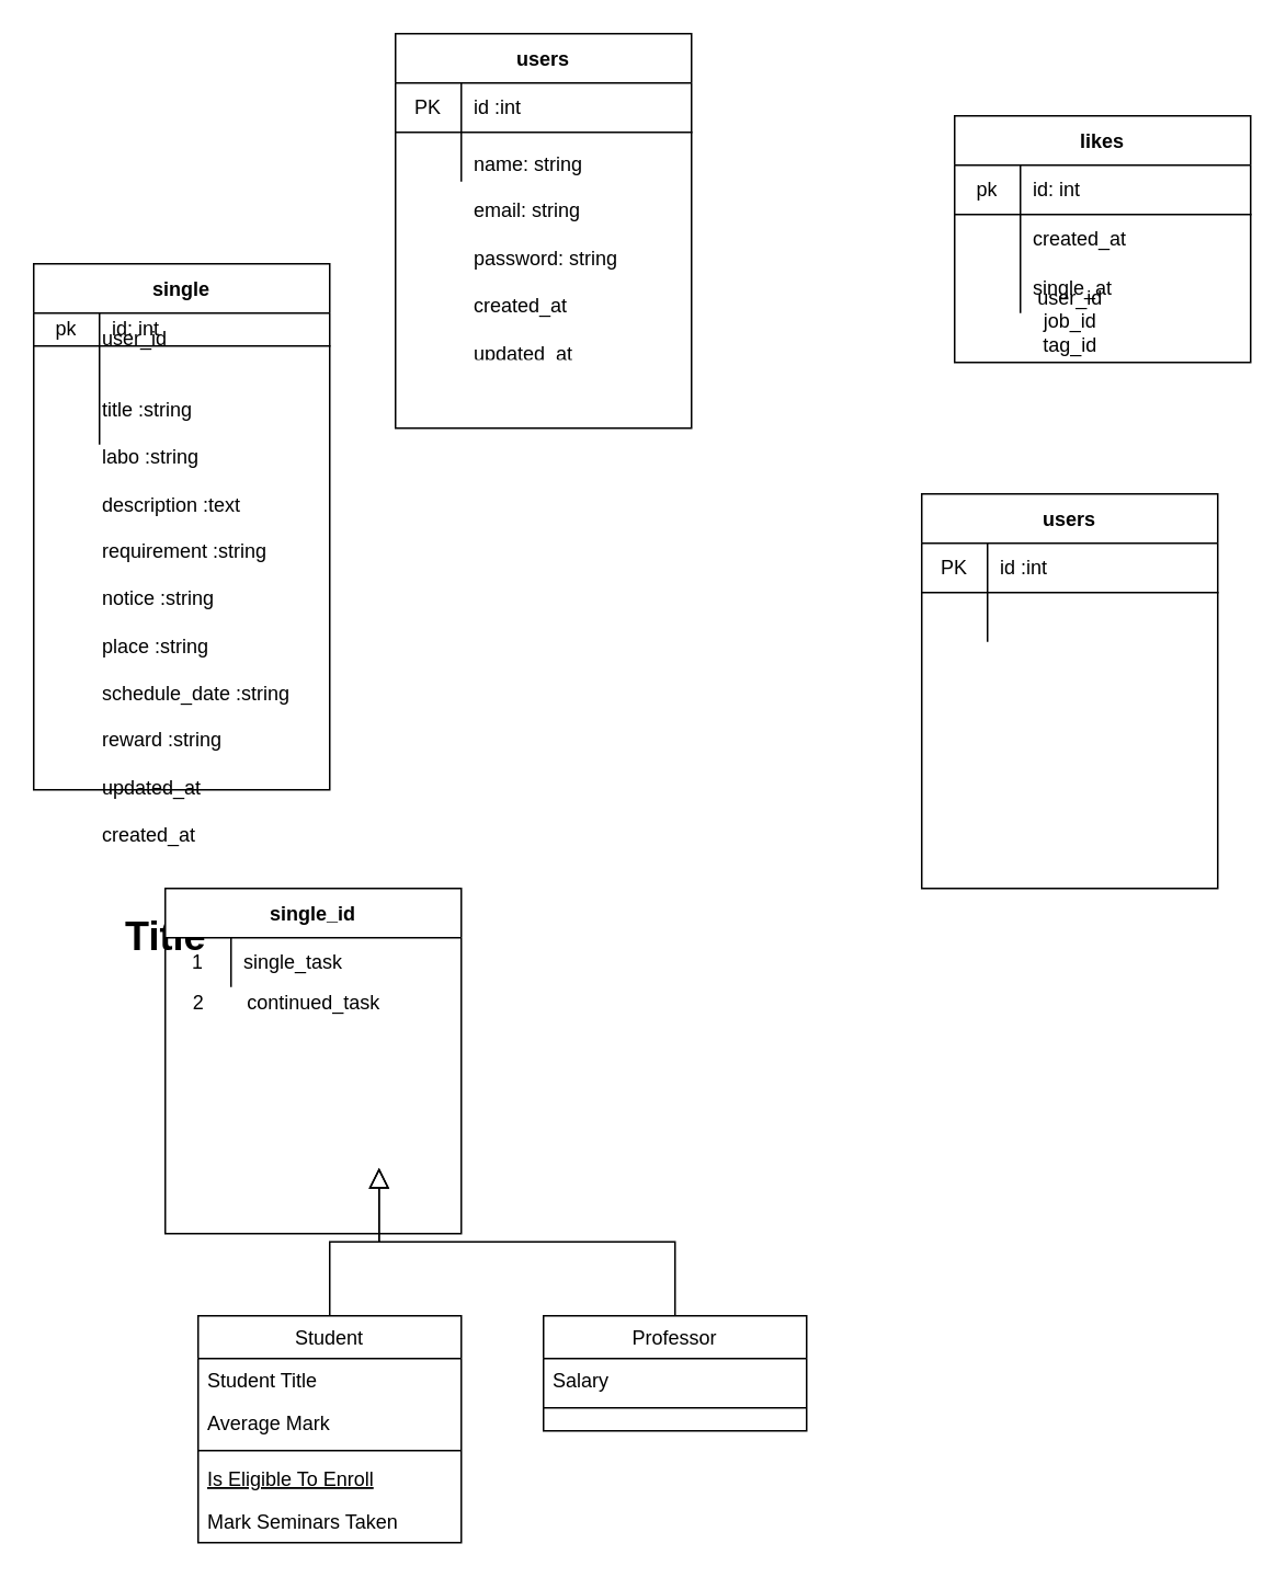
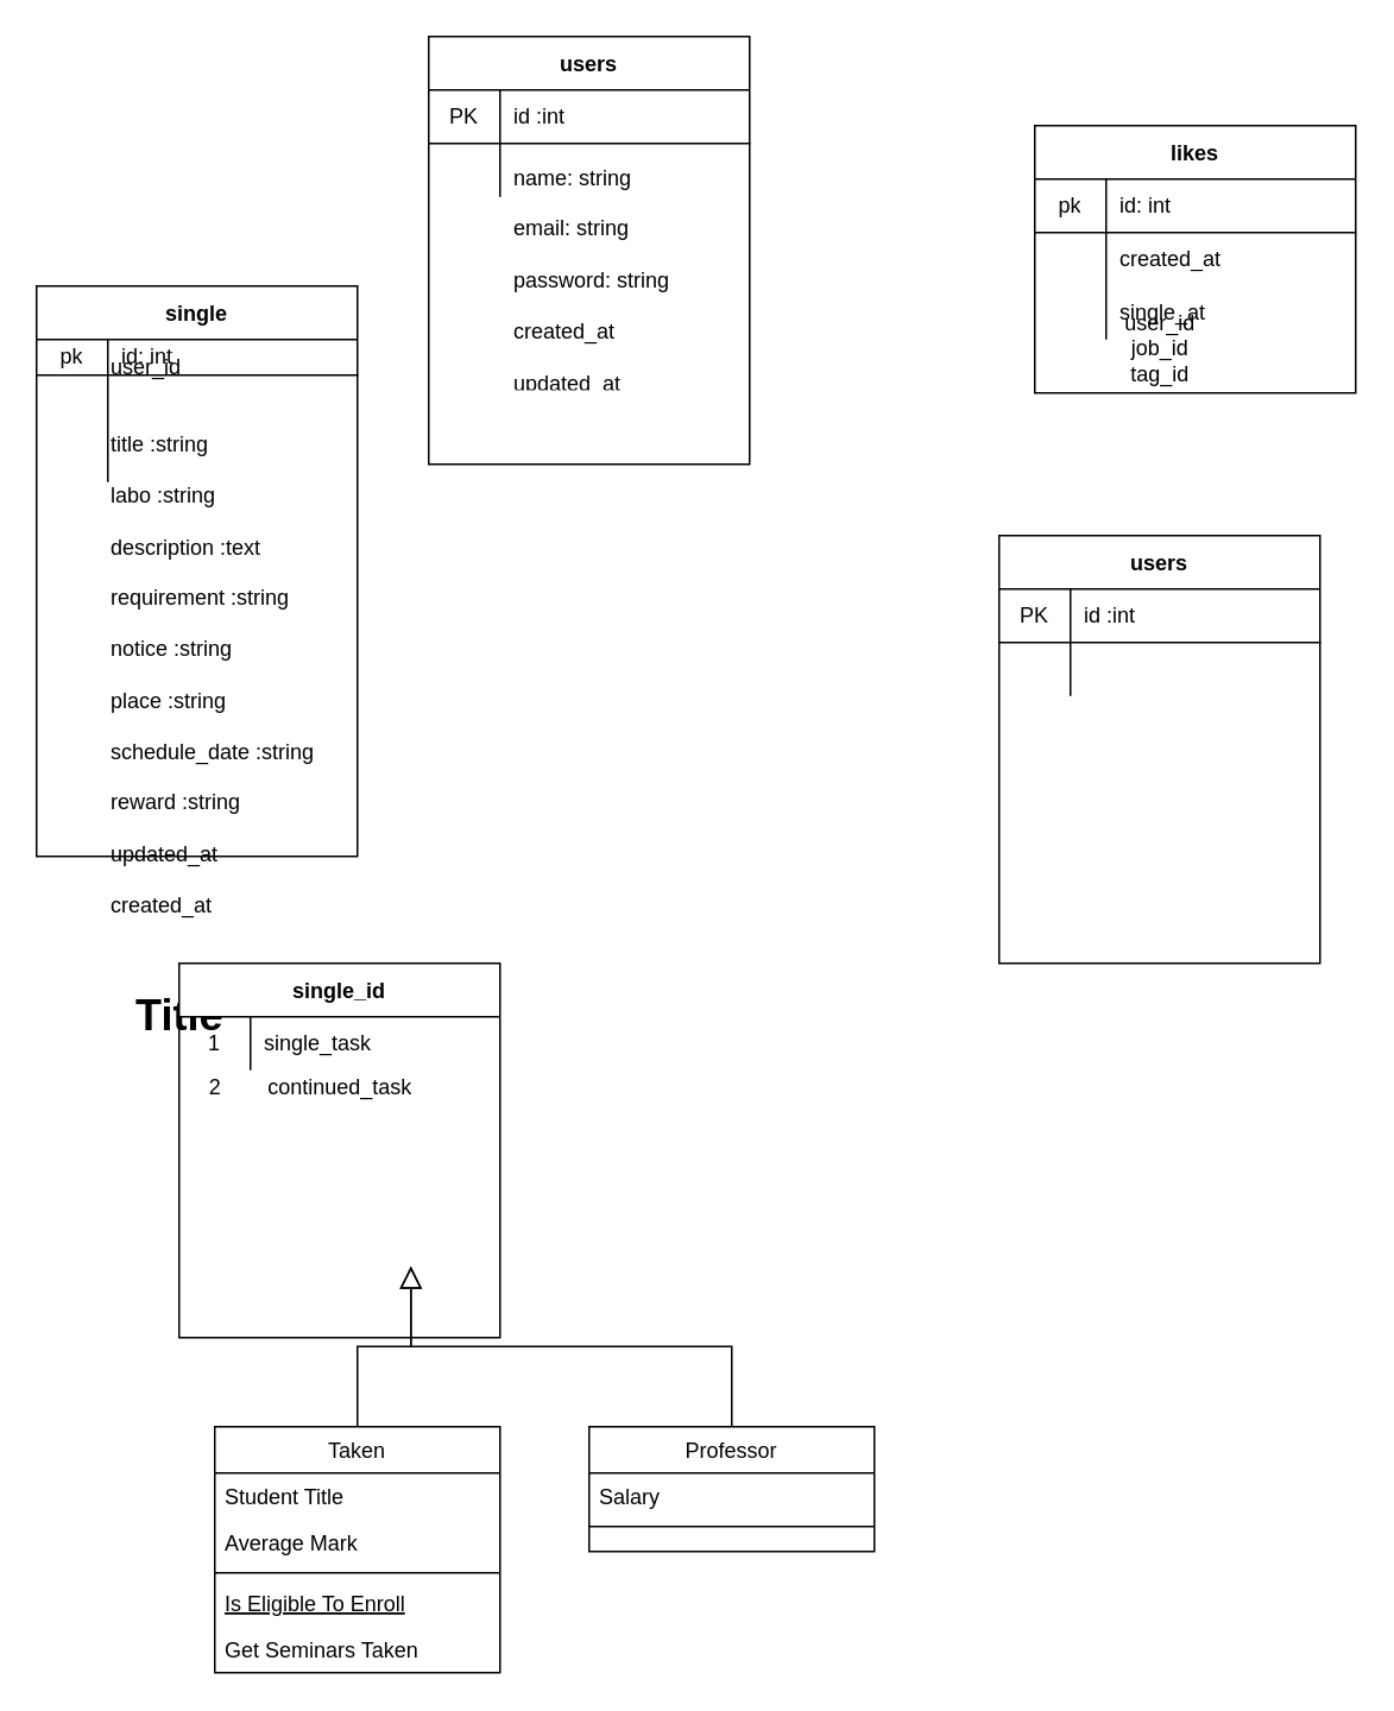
  <mxCell id="0" />
  <mxCell id="1" parent="0" />
- <mxCell id="2" value="Student" style="swimlane;fontStyle=0;align=center;verticalAlign=top;childLayout=stackLayout;horizontal=1;startSize=26;horizontalStack=0;resizeParent=1;resizeLast=0;collapsible=1;marginBottom=0;rounded=0;shadow=0;strokeWidth=1;" parent="1" vertex="1"><mxGeometry x="120" y="800" width="160" height="138" as="geometry"><mxRectangle x="130" y="380" width="160" height="26" as="alternateBounds" /></mxGeometry></mxCell>
+ <mxCell id="2" value="Taken" style="swimlane;fontStyle=0;align=center;verticalAlign=top;childLayout=stackLayout;horizontal=1;startSize=26;horizontalStack=0;resizeParent=1;resizeLast=0;collapsible=1;marginBottom=0;rounded=0;shadow=0;strokeWidth=1;" parent="1" vertex="1"><mxGeometry x="120" y="800" width="160" height="138" as="geometry"><mxRectangle x="130" y="380" width="160" height="26" as="alternateBounds" /></mxGeometry></mxCell>
  <mxCell id="3" value="Student Title" style="text;align=left;verticalAlign=top;spacingLeft=4;spacingRight=4;overflow=hidden;rotatable=0;points=[[0,0.5],[1,0.5]];portConstraint=eastwest;" parent="2" vertex="1"><mxGeometry y="26" width="160" height="26" as="geometry" /></mxCell>
  <mxCell id="4" value="Average Mark" style="text;align=left;verticalAlign=top;spacingLeft=4;spacingRight=4;overflow=hidden;rotatable=0;points=[[0,0.5],[1,0.5]];portConstraint=eastwest;rounded=0;shadow=0;html=0;" parent="2" vertex="1"><mxGeometry y="52" width="160" height="26" as="geometry" /></mxCell>
  <mxCell id="5" value="" style="line;html=1;strokeWidth=1;align=left;verticalAlign=middle;spacingTop=-1;spacingLeft=3;spacingRight=3;rotatable=0;labelPosition=right;points=[];portConstraint=eastwest;" parent="2" vertex="1"><mxGeometry y="78" width="160" height="8" as="geometry" /></mxCell>
  <mxCell id="6" value="Is Eligible To Enroll" style="text;align=left;verticalAlign=top;spacingLeft=4;spacingRight=4;overflow=hidden;rotatable=0;points=[[0,0.5],[1,0.5]];portConstraint=eastwest;fontStyle=4" parent="2" vertex="1"><mxGeometry y="86" width="160" height="26" as="geometry" /></mxCell>
- <mxCell id="7" value="Mark Seminars Taken" style="text;align=left;verticalAlign=top;spacingLeft=4;spacingRight=4;overflow=hidden;rotatable=0;points=[[0,0.5],[1,0.5]];portConstraint=eastwest;" parent="2" vertex="1"><mxGeometry y="112" width="160" height="26" as="geometry" /></mxCell>
+ <mxCell id="7" value="Get Seminars Taken" style="text;align=left;verticalAlign=top;spacingLeft=4;spacingRight=4;overflow=hidden;rotatable=0;points=[[0,0.5],[1,0.5]];portConstraint=eastwest;" parent="2" vertex="1"><mxGeometry y="112" width="160" height="26" as="geometry" /></mxCell>
  <mxCell id="8" value="" style="endArrow=block;endSize=10;endFill=0;shadow=0;strokeWidth=1;rounded=0;edgeStyle=elbowEdgeStyle;elbow=vertical;" parent="1" source="2" edge="1"><mxGeometry width="160" relative="1" as="geometry"><mxPoint x="200" y="643" as="sourcePoint" /><mxPoint x="230" y="710" as="targetPoint" /></mxGeometry></mxCell>
  <mxCell id="9" value="Professor" style="swimlane;fontStyle=0;align=center;verticalAlign=top;childLayout=stackLayout;horizontal=1;startSize=26;horizontalStack=0;resizeParent=1;resizeLast=0;collapsible=1;marginBottom=0;rounded=0;shadow=0;strokeWidth=1;" parent="1" vertex="1"><mxGeometry x="330" y="800" width="160" height="70" as="geometry"><mxRectangle x="340" y="380" width="170" height="26" as="alternateBounds" /></mxGeometry></mxCell>
  <mxCell id="10" value="Salary" style="text;align=left;verticalAlign=top;spacingLeft=4;spacingRight=4;overflow=hidden;rotatable=0;points=[[0,0.5],[1,0.5]];portConstraint=eastwest;" parent="9" vertex="1"><mxGeometry y="26" width="160" height="26" as="geometry" /></mxCell>
  <mxCell id="11" value="" style="line;html=1;strokeWidth=1;align=left;verticalAlign=middle;spacingTop=-1;spacingLeft=3;spacingRight=3;rotatable=0;labelPosition=right;points=[];portConstraint=eastwest;" parent="9" vertex="1"><mxGeometry y="52" width="160" height="8" as="geometry" /></mxCell>
  <mxCell id="12" value="" style="endArrow=block;endSize=10;endFill=0;shadow=0;strokeWidth=1;rounded=0;edgeStyle=elbowEdgeStyle;elbow=vertical;" parent="1" source="9" edge="1"><mxGeometry width="160" relative="1" as="geometry"><mxPoint x="210" y="813" as="sourcePoint" /><mxPoint x="230" y="710" as="targetPoint" /></mxGeometry></mxCell>
  <mxCell id="13" value="users" style="shape=table;startSize=30;container=1;collapsible=0;childLayout=tableLayout;fixedRows=1;rowLines=0;fontStyle=1;align=center;pointerEvents=1;strokeColor=#000000;" vertex="1" parent="1"><mxGeometry x="240" y="20" width="180" height="240" as="geometry" /></mxCell>
  <mxCell id="14" value="" style="shape=partialRectangle;html=1;whiteSpace=wrap;collapsible=0;dropTarget=0;pointerEvents=1;fillColor=none;top=0;left=0;bottom=1;right=0;points=[[0,0.5],[1,0.5]];portConstraint=eastwest;" vertex="1" parent="13"><mxGeometry y="30" width="180" height="30" as="geometry" /></mxCell>
  <mxCell id="15" value="PK" style="shape=partialRectangle;html=1;whiteSpace=wrap;connectable=0;fillColor=none;top=0;left=0;bottom=0;right=0;overflow=hidden;pointerEvents=1;" vertex="1" parent="14"><mxGeometry width="40" height="30" as="geometry" /></mxCell>
  <mxCell id="16" value="id :int" style="shape=partialRectangle;html=1;whiteSpace=wrap;connectable=0;fillColor=none;top=0;left=0;bottom=0;right=0;align=left;spacingLeft=6;overflow=hidden;pointerEvents=1;" vertex="1" parent="14"><mxGeometry x="40" width="140" height="30" as="geometry" /></mxCell>
  <mxCell id="17" value="" style="shape=partialRectangle;html=1;whiteSpace=wrap;collapsible=0;dropTarget=0;pointerEvents=1;fillColor=none;top=0;left=0;bottom=0;right=0;points=[[0,0.5],[1,0.5]];portConstraint=eastwest;" vertex="1" parent="13"><mxGeometry y="60" width="180" height="30" as="geometry" /></mxCell>
  <mxCell id="18" value="" style="shape=partialRectangle;html=1;whiteSpace=wrap;connectable=0;fillColor=none;top=0;left=0;bottom=0;right=0;overflow=hidden;pointerEvents=1;" vertex="1" parent="17"><mxGeometry width="40" height="30" as="geometry" /></mxCell>
  <mxCell id="19" value="" style="shape=partialRectangle;html=1;whiteSpace=wrap;connectable=0;fillColor=none;top=0;left=0;bottom=0;right=0;align=left;spacingLeft=6;overflow=hidden;pointerEvents=1;" vertex="1" parent="17"><mxGeometry x="40" width="140" height="30" as="geometry" /></mxCell>
  <mxCell id="20" value="&lt;span&gt;name: string&lt;br&gt;&lt;br&gt;email: string&lt;/span&gt;&lt;br&gt;&lt;br&gt;password: string&lt;br style=&quot;padding: 0px ; margin: 0px&quot;&gt;&amp;nbsp;&lt;br style=&quot;padding: 0px ; margin: 0px&quot;&gt;created_at&lt;br style=&quot;padding: 0px ; margin: 0px&quot;&gt;&lt;br style=&quot;padding: 0px ; margin: 0px&quot;&gt;updated_at&lt;div style=&quot;padding: 0px ; margin: 0px&quot;&gt;&lt;br style=&quot;padding: 0px ; margin: 0px&quot;&gt;&lt;/div&gt;&lt;div style=&quot;padding: 0px ; margin: 0px&quot;&gt;&lt;br style=&quot;padding: 0px ; margin: 0px&quot;&gt;&lt;/div&gt;" style="shape=partialRectangle;html=1;whiteSpace=wrap;connectable=0;fillColor=none;top=0;left=0;bottom=0;right=0;align=left;spacingLeft=6;overflow=hidden;pointerEvents=1;" vertex="1" parent="1"><mxGeometry x="280" y="90" width="150" height="130" as="geometry" /></mxCell>
  <mxCell id="21" value="likes" style="shape=table;startSize=30;container=1;collapsible=0;childLayout=tableLayout;fixedRows=1;rowLines=0;fontStyle=1;align=center;pointerEvents=1;strokeColor=#000000;" vertex="1" parent="1"><mxGeometry x="580" y="70" width="180" height="150" as="geometry" /></mxCell>
  <mxCell id="22" value="" style="shape=partialRectangle;html=1;whiteSpace=wrap;collapsible=0;dropTarget=0;pointerEvents=1;fillColor=none;top=0;left=0;bottom=1;right=0;points=[[0,0.5],[1,0.5]];portConstraint=eastwest;" vertex="1" parent="21"><mxGeometry y="30" width="180" height="30" as="geometry" /></mxCell>
  <mxCell id="23" value="pk" style="shape=partialRectangle;html=1;whiteSpace=wrap;connectable=0;fillColor=none;top=0;left=0;bottom=0;right=0;overflow=hidden;pointerEvents=1;" vertex="1" parent="22"><mxGeometry width="40" height="30" as="geometry" /></mxCell>
  <mxCell id="24" value="id: int" style="shape=partialRectangle;html=1;whiteSpace=wrap;connectable=0;fillColor=none;top=0;left=0;bottom=0;right=0;align=left;spacingLeft=6;overflow=hidden;pointerEvents=1;" vertex="1" parent="22"><mxGeometry x="40" width="140" height="30" as="geometry" /></mxCell>
  <mxCell id="25" value="" style="shape=partialRectangle;html=1;whiteSpace=wrap;collapsible=0;dropTarget=0;pointerEvents=1;fillColor=none;top=0;left=0;bottom=0;right=0;points=[[0,0.5],[1,0.5]];portConstraint=eastwest;" vertex="1" parent="21"><mxGeometry y="60" width="180" height="30" as="geometry" /></mxCell>
  <mxCell id="26" value="" style="shape=partialRectangle;html=1;whiteSpace=wrap;connectable=0;fillColor=none;top=0;left=0;bottom=0;right=0;overflow=hidden;pointerEvents=1;" vertex="1" parent="25"><mxGeometry width="40" height="30" as="geometry" /></mxCell>
  <mxCell id="27" value="created_at" style="shape=partialRectangle;html=1;whiteSpace=wrap;connectable=0;fillColor=none;top=0;left=0;bottom=0;right=0;align=left;spacingLeft=6;overflow=hidden;pointerEvents=1;" vertex="1" parent="25"><mxGeometry x="40" width="140" height="30" as="geometry" /></mxCell>
  <mxCell id="28" value="" style="shape=partialRectangle;html=1;whiteSpace=wrap;collapsible=0;dropTarget=0;pointerEvents=1;fillColor=none;top=0;left=0;bottom=0;right=0;points=[[0,0.5],[1,0.5]];portConstraint=eastwest;" vertex="1" parent="21"><mxGeometry y="90" width="180" height="30" as="geometry" /></mxCell>
  <mxCell id="29" value="" style="shape=partialRectangle;html=1;whiteSpace=wrap;connectable=0;fillColor=none;top=0;left=0;bottom=0;right=0;overflow=hidden;pointerEvents=1;" vertex="1" parent="28"><mxGeometry width="40" height="30" as="geometry" /></mxCell>
  <mxCell id="30" value="single_at" style="shape=partialRectangle;html=1;whiteSpace=wrap;connectable=0;fillColor=none;top=0;left=0;bottom=0;right=0;align=left;spacingLeft=6;overflow=hidden;pointerEvents=1;" vertex="1" parent="28"><mxGeometry x="40" width="140" height="30" as="geometry" /></mxCell>
  <mxCell id="31" value="single" style="shape=table;startSize=30;container=1;collapsible=0;childLayout=tableLayout;fixedRows=1;rowLines=0;fontStyle=1;align=center;pointerEvents=1;strokeColor=#000000;" vertex="1" parent="1"><mxGeometry x="20" y="160" width="180" height="320" as="geometry" /></mxCell>
  <mxCell id="32" value="" style="shape=partialRectangle;html=1;whiteSpace=wrap;collapsible=0;dropTarget=0;pointerEvents=1;fillColor=none;top=0;left=0;bottom=1;right=0;points=[[0,0.5],[1,0.5]];portConstraint=eastwest;" vertex="1" parent="31"><mxGeometry y="30" width="180" height="20" as="geometry" /></mxCell>
  <mxCell id="33" value="pk" style="shape=partialRectangle;html=1;whiteSpace=wrap;connectable=0;fillColor=none;top=0;left=0;bottom=0;right=0;overflow=hidden;pointerEvents=1;" vertex="1" parent="32"><mxGeometry width="40" height="20" as="geometry" /></mxCell>
  <mxCell id="34" value="id: int" style="shape=partialRectangle;html=1;whiteSpace=wrap;connectable=0;fillColor=none;top=0;left=0;bottom=0;right=0;align=left;spacingLeft=6;overflow=hidden;pointerEvents=1;" vertex="1" parent="32"><mxGeometry x="40" width="140" height="20" as="geometry" /></mxCell>
  <mxCell id="35" value="" style="shape=partialRectangle;html=1;whiteSpace=wrap;collapsible=0;dropTarget=0;pointerEvents=1;fillColor=none;top=0;left=0;bottom=0;right=0;points=[[0,0.5],[1,0.5]];portConstraint=eastwest;" vertex="1" parent="31"><mxGeometry y="50" width="180" height="30" as="geometry" /></mxCell>
  <mxCell id="36" value="" style="shape=partialRectangle;html=1;whiteSpace=wrap;connectable=0;fillColor=none;top=0;left=0;bottom=0;right=0;overflow=hidden;pointerEvents=1;" vertex="1" parent="35"><mxGeometry width="40" height="30" as="geometry" /></mxCell>
  <mxCell id="37" value="" style="shape=partialRectangle;html=1;whiteSpace=wrap;connectable=0;fillColor=none;top=0;left=0;bottom=0;right=0;align=left;spacingLeft=6;overflow=hidden;pointerEvents=1;" vertex="1" parent="35"><mxGeometry x="40" width="140" height="30" as="geometry" /></mxCell>
  <mxCell id="38" value="" style="shape=partialRectangle;html=1;whiteSpace=wrap;collapsible=0;dropTarget=0;pointerEvents=1;fillColor=none;top=0;left=0;bottom=0;right=0;points=[[0,0.5],[1,0.5]];portConstraint=eastwest;" vertex="1" parent="31"><mxGeometry y="80" width="180" height="30" as="geometry" /></mxCell>
  <mxCell id="39" value="" style="shape=partialRectangle;html=1;whiteSpace=wrap;connectable=0;fillColor=none;top=0;left=0;bottom=0;right=0;overflow=hidden;pointerEvents=1;" vertex="1" parent="38"><mxGeometry width="40" height="30" as="geometry" /></mxCell>
  <mxCell id="40" value="" style="shape=partialRectangle;html=1;whiteSpace=wrap;connectable=0;fillColor=none;top=0;left=0;bottom=0;right=0;align=left;spacingLeft=6;overflow=hidden;pointerEvents=1;" vertex="1" parent="38"><mxGeometry x="40" width="140" height="30" as="geometry" /></mxCell>
  <mxCell id="41" value="&lt;br&gt;&lt;br&gt;&lt;br&gt;user_id&lt;br&gt;&lt;br&gt;&lt;br&gt;title :string&lt;br&gt;&lt;br&gt;labo :string&lt;br&gt;&lt;br&gt;description :text&lt;br&gt;&lt;br&gt;requirement :string&lt;br&gt;&lt;br&gt;notice :string&lt;br&gt;&lt;br&gt;place :string&lt;br&gt;&lt;br&gt;schedule_date :string&lt;br&gt;&lt;br&gt;reward :string&lt;br&gt;&lt;br&gt;updated_at&lt;br&gt;&lt;br&gt;created_at" style="text;html=1;align=left;verticalAlign=middle;resizable=0;points=[];autosize=1;strokeColor=none;fillColor=none;" vertex="1" parent="1"><mxGeometry x="60" y="155" width="130" height="360" as="geometry" /></mxCell>
  <mxCell id="42" value="user_id&lt;br&gt;job_id&lt;br&gt;tag_id" style="text;html=1;align=center;verticalAlign=middle;resizable=0;points=[];autosize=1;strokeColor=none;fillColor=none;" vertex="1" parent="1"><mxGeometry x="625" y="170" width="50" height="50" as="geometry" /></mxCell>
  <mxCell id="43" value="users" style="shape=table;startSize=30;container=1;collapsible=0;childLayout=tableLayout;fixedRows=1;rowLines=0;fontStyle=1;align=center;pointerEvents=1;strokeColor=#000000;" vertex="1" parent="1"><mxGeometry x="560" y="300" width="180" height="240" as="geometry" /></mxCell>
  <mxCell id="44" value="" style="shape=partialRectangle;html=1;whiteSpace=wrap;collapsible=0;dropTarget=0;pointerEvents=1;fillColor=none;top=0;left=0;bottom=1;right=0;points=[[0,0.5],[1,0.5]];portConstraint=eastwest;" vertex="1" parent="43"><mxGeometry y="30" width="180" height="30" as="geometry" /></mxCell>
  <mxCell id="45" value="PK" style="shape=partialRectangle;html=1;whiteSpace=wrap;connectable=0;fillColor=none;top=0;left=0;bottom=0;right=0;overflow=hidden;pointerEvents=1;" vertex="1" parent="44"><mxGeometry width="40" height="30" as="geometry" /></mxCell>
  <mxCell id="46" value="id :int" style="shape=partialRectangle;html=1;whiteSpace=wrap;connectable=0;fillColor=none;top=0;left=0;bottom=0;right=0;align=left;spacingLeft=6;overflow=hidden;pointerEvents=1;" vertex="1" parent="44"><mxGeometry x="40" width="140" height="30" as="geometry" /></mxCell>
  <mxCell id="47" value="" style="shape=partialRectangle;html=1;whiteSpace=wrap;collapsible=0;dropTarget=0;pointerEvents=1;fillColor=none;top=0;left=0;bottom=0;right=0;points=[[0,0.5],[1,0.5]];portConstraint=eastwest;" vertex="1" parent="43"><mxGeometry y="60" width="180" height="30" as="geometry" /></mxCell>
  <mxCell id="48" value="" style="shape=partialRectangle;html=1;whiteSpace=wrap;connectable=0;fillColor=none;top=0;left=0;bottom=0;right=0;overflow=hidden;pointerEvents=1;" vertex="1" parent="47"><mxGeometry width="40" height="30" as="geometry" /></mxCell>
  <mxCell id="49" value="" style="shape=partialRectangle;html=1;whiteSpace=wrap;connectable=0;fillColor=none;top=0;left=0;bottom=0;right=0;align=left;spacingLeft=6;overflow=hidden;pointerEvents=1;" vertex="1" parent="47"><mxGeometry x="40" width="140" height="30" as="geometry" /></mxCell>
  <mxCell id="50" value="Title" style="text;strokeColor=none;fillColor=none;html=1;fontSize=24;fontStyle=1;verticalAlign=middle;align=center;" vertex="1" parent="1"><mxGeometry x="50" y="550" width="100" height="40" as="geometry" /></mxCell>
  <mxCell id="51" value="single_id" style="shape=table;startSize=30;container=1;collapsible=0;childLayout=tableLayout;fixedRows=1;rowLines=0;fontStyle=1;align=center;pointerEvents=1;strokeColor=#000000;" vertex="1" parent="1"><mxGeometry x="100" y="540" width="180" height="210" as="geometry" /></mxCell>
  <mxCell id="52" value="" style="shape=partialRectangle;html=1;whiteSpace=wrap;collapsible=0;dropTarget=0;pointerEvents=1;fillColor=none;top=0;left=0;bottom=0;right=0;points=[[0,0.5],[1,0.5]];portConstraint=eastwest;" vertex="1" parent="51"><mxGeometry y="30" width="180" height="30" as="geometry" /></mxCell>
  <mxCell id="53" value="1" style="shape=partialRectangle;html=1;whiteSpace=wrap;connectable=0;fillColor=none;top=0;left=0;bottom=0;right=0;overflow=hidden;pointerEvents=1;" vertex="1" parent="52"><mxGeometry width="40" height="30" as="geometry" /></mxCell>
  <mxCell id="54" value="single_task" style="shape=partialRectangle;html=1;whiteSpace=wrap;connectable=0;fillColor=none;top=0;left=0;bottom=0;right=0;align=left;spacingLeft=6;overflow=hidden;pointerEvents=1;" vertex="1" parent="52"><mxGeometry x="40" width="140" height="30" as="geometry" /></mxCell>
  <mxCell id="55" value="2" style="text;html=1;align=center;verticalAlign=middle;resizable=0;points=[];autosize=1;strokeColor=none;fillColor=none;" vertex="1" parent="1"><mxGeometry x="110" y="600" width="20" height="20" as="geometry" /></mxCell>
  <mxCell id="56" value="continued_task" style="text;html=1;align=center;verticalAlign=middle;resizable=0;points=[];autosize=1;strokeColor=none;fillColor=none;" vertex="1" parent="1"><mxGeometry x="140" y="600" width="100" height="20" as="geometry" /></mxCell>
